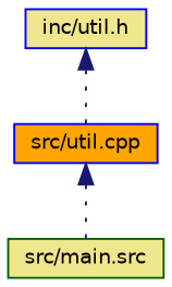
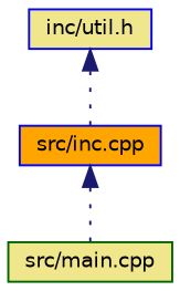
  digraph {
    node [color=blue fillcolor=khaki fontname=Helvetica fontsize=10 shape=record style=filled]
    edge [color=midnightblue dir=back fontname=Helvetica fontsize=10 labelfontname=Helvetica labelfontsize=10 style=dotted]
    n1 [fontcolor=black height=0.2 label="inc/util.h" width=0.4]
-   n2 [fillcolor=orange height=0.2 label="src/util.cpp" width=0.4]
-   n3 [color=darkgreen height=0.2 label="src/main.src" width=0.4]
+   n2 [fillcolor=orange height=0.2 label="src/inc.cpp" width=0.4]
+   n3 [color=darkgreen height=0.2 label="src/main.cpp" width=0.4]
    n1 -> n2
    n2 -> n3
  }
